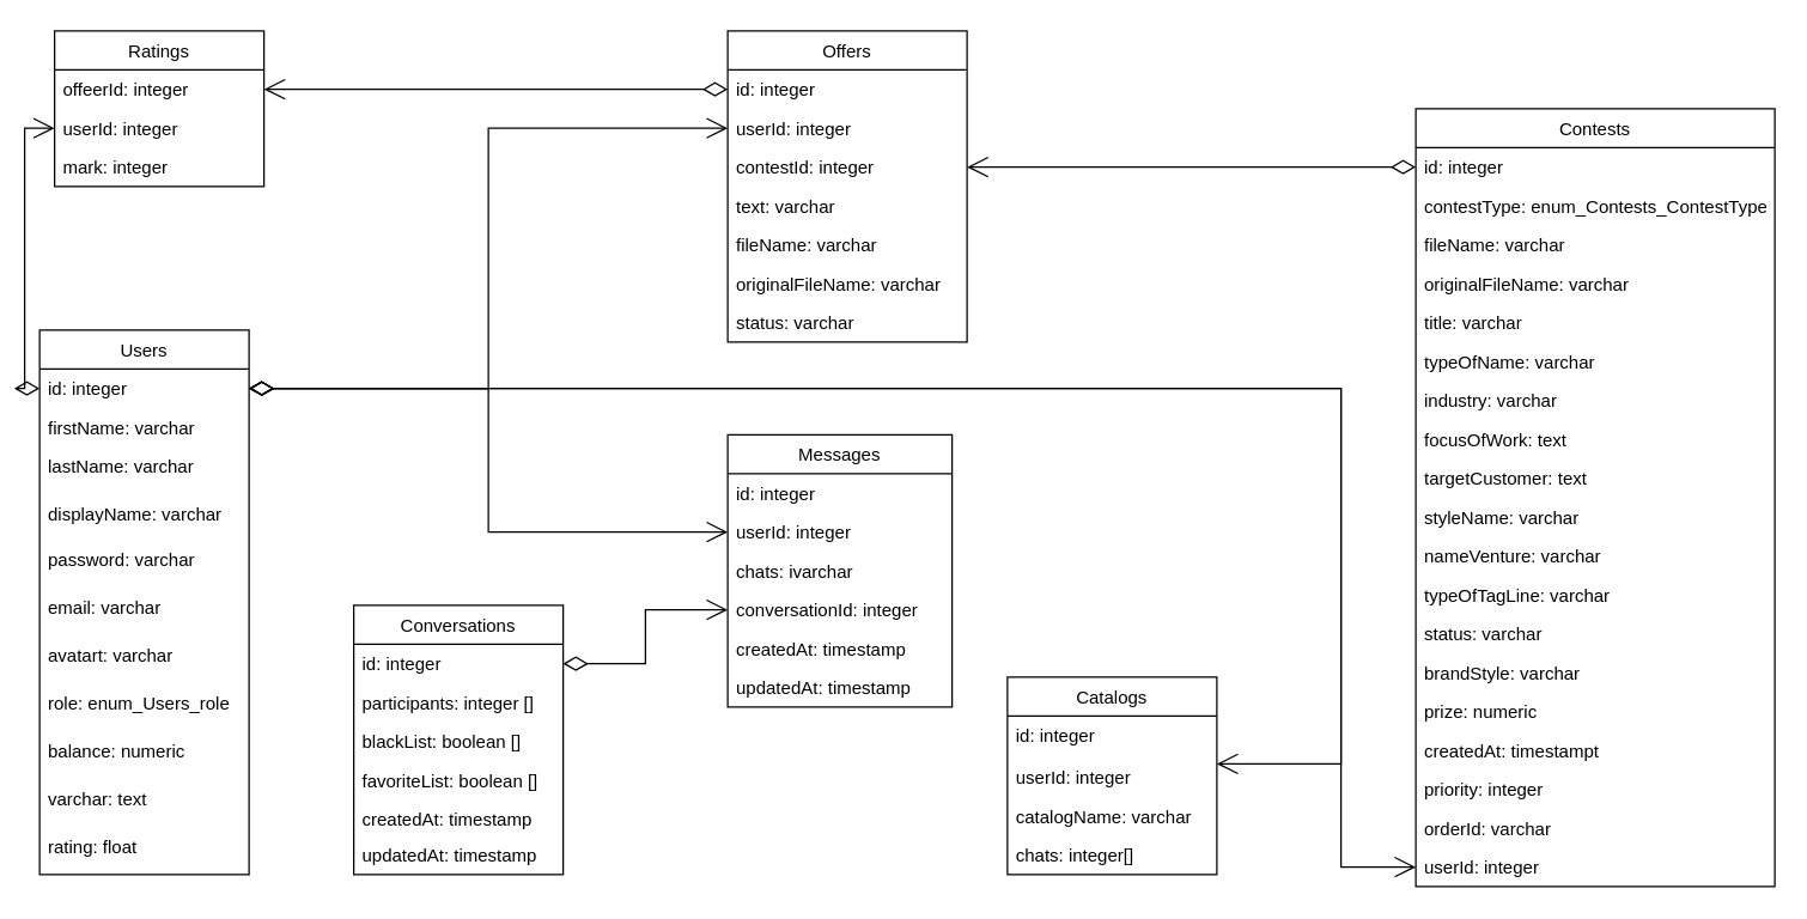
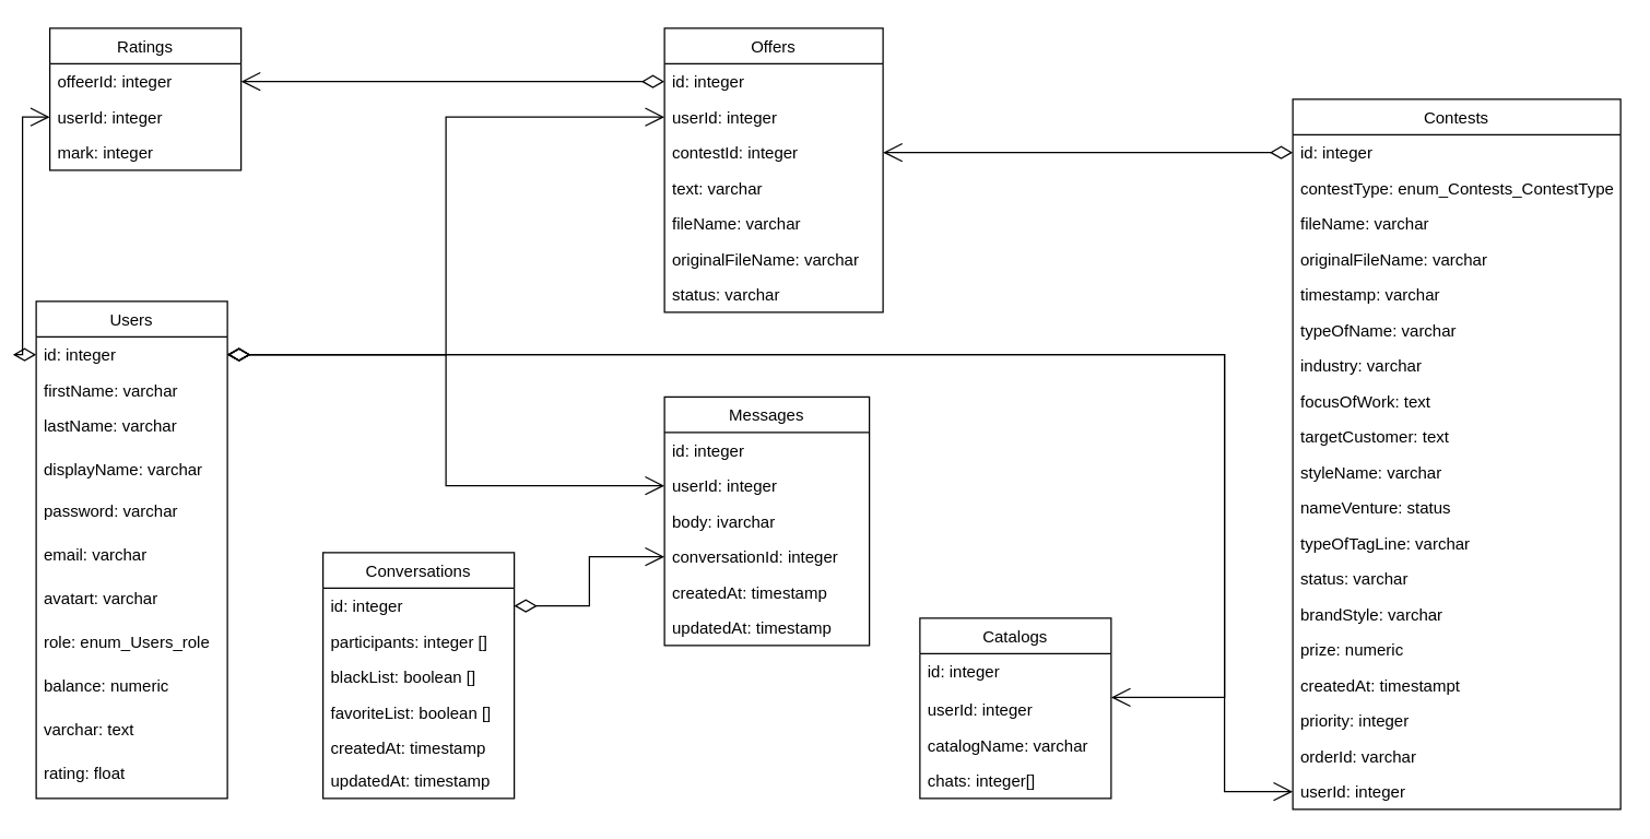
  <mxCell id="0" />
  <mxCell id="1" parent="0" />
  <mxCell id="2" value="Users" style="swimlane;fontStyle=0;childLayout=stackLayout;horizontal=1;startSize=26;fillColor=none;horizontalStack=0;resizeParent=1;resizeParentMax=0;resizeLast=0;collapsible=1;marginBottom=0;" parent="1" vertex="1"><mxGeometry x="20" y="220" width="140" height="364" as="geometry" /></mxCell>
  <mxCell id="3" value="id: integer" style="text;strokeColor=none;fillColor=none;align=left;verticalAlign=top;spacingLeft=4;spacingRight=4;overflow=hidden;rotatable=0;points=[[0,0.5],[1,0.5]];portConstraint=eastwest;" parent="2" vertex="1"><mxGeometry y="26" width="140" height="26" as="geometry" /></mxCell>
  <mxCell id="4" value="firstName: varchar" style="text;strokeColor=none;fillColor=none;align=left;verticalAlign=top;spacingLeft=4;spacingRight=4;overflow=hidden;rotatable=0;points=[[0,0.5],[1,0.5]];portConstraint=eastwest;" parent="2" vertex="1"><mxGeometry y="52" width="140" height="26" as="geometry" /></mxCell>
  <mxCell id="5" value="lastName: varchar" style="text;strokeColor=none;fillColor=none;align=left;verticalAlign=top;spacingLeft=4;spacingRight=4;overflow=hidden;rotatable=0;points=[[0,0.5],[1,0.5]];portConstraint=eastwest;" parent="2" vertex="1"><mxGeometry y="78" width="140" height="32" as="geometry" /></mxCell>
  <mxCell id="6" value="displayName: varchar" style="text;strokeColor=none;fillColor=none;align=left;verticalAlign=top;spacingLeft=4;spacingRight=4;overflow=hidden;rotatable=0;points=[[0,0.5],[1,0.5]];portConstraint=eastwest;" parent="2" vertex="1"><mxGeometry y="110" width="140" height="30" as="geometry" /></mxCell>
  <mxCell id="7" value="password: varchar" style="text;strokeColor=none;fillColor=none;align=left;verticalAlign=top;spacingLeft=4;spacingRight=4;overflow=hidden;rotatable=0;points=[[0,0.5],[1,0.5]];portConstraint=eastwest;" parent="2" vertex="1"><mxGeometry y="140" width="140" height="32" as="geometry" /></mxCell>
  <mxCell id="8" value="email: varchar" style="text;strokeColor=none;fillColor=none;align=left;verticalAlign=top;spacingLeft=4;spacingRight=4;overflow=hidden;rotatable=0;points=[[0,0.5],[1,0.5]];portConstraint=eastwest;" parent="2" vertex="1"><mxGeometry y="172" width="140" height="32" as="geometry" /></mxCell>
  <mxCell id="9" value="avatart: varchar" style="text;strokeColor=none;fillColor=none;align=left;verticalAlign=top;spacingLeft=4;spacingRight=4;overflow=hidden;rotatable=0;points=[[0,0.5],[1,0.5]];portConstraint=eastwest;" parent="2" vertex="1"><mxGeometry y="204" width="140" height="32" as="geometry" /></mxCell>
  <mxCell id="10" value="role: enum_Users_role" style="text;strokeColor=none;fillColor=none;align=left;verticalAlign=top;spacingLeft=4;spacingRight=4;overflow=hidden;rotatable=0;points=[[0,0.5],[1,0.5]];portConstraint=eastwest;" parent="2" vertex="1"><mxGeometry y="236" width="140" height="32" as="geometry" /></mxCell>
  <mxCell id="11" value="balance: numeric" style="text;strokeColor=none;fillColor=none;align=left;verticalAlign=top;spacingLeft=4;spacingRight=4;overflow=hidden;rotatable=0;points=[[0,0.5],[1,0.5]];portConstraint=eastwest;" parent="2" vertex="1"><mxGeometry y="268" width="140" height="32" as="geometry" /></mxCell>
  <mxCell id="12" value="varchar: text" style="text;strokeColor=none;fillColor=none;align=left;verticalAlign=top;spacingLeft=4;spacingRight=4;overflow=hidden;rotatable=0;points=[[0,0.5],[1,0.5]];portConstraint=eastwest;" parent="2" vertex="1"><mxGeometry y="300" width="140" height="32" as="geometry" /></mxCell>
  <mxCell id="13" value="rating: float" style="text;strokeColor=none;fillColor=none;align=left;verticalAlign=top;spacingLeft=4;spacingRight=4;overflow=hidden;rotatable=0;points=[[0,0.5],[1,0.5]];portConstraint=eastwest;" parent="2" vertex="1"><mxGeometry y="332" width="140" height="32" as="geometry" /></mxCell>
  <mxCell id="14" value="Contests" style="swimlane;fontStyle=0;childLayout=stackLayout;horizontal=1;startSize=26;fillColor=none;horizontalStack=0;resizeParent=1;resizeParentMax=0;resizeLast=0;collapsible=1;marginBottom=0;" parent="1" vertex="1"><mxGeometry x="940" y="72" width="240" height="520" as="geometry" /></mxCell>
  <mxCell id="15" value="id: integer" style="text;strokeColor=none;fillColor=none;align=left;verticalAlign=top;spacingLeft=4;spacingRight=4;overflow=hidden;rotatable=0;points=[[0,0.5],[1,0.5]];portConstraint=eastwest;" parent="14" vertex="1"><mxGeometry y="26" width="240" height="26" as="geometry" /></mxCell>
  <mxCell id="16" value="contestType: enum_Contests_ContestType" style="text;strokeColor=none;fillColor=none;align=left;verticalAlign=top;spacingLeft=4;spacingRight=4;overflow=hidden;rotatable=0;points=[[0,0.5],[1,0.5]];portConstraint=eastwest;" parent="14" vertex="1"><mxGeometry y="52" width="240" height="26" as="geometry" /></mxCell>
  <mxCell id="17" value="fileName: varchar" style="text;strokeColor=none;fillColor=none;align=left;verticalAlign=top;spacingLeft=4;spacingRight=4;overflow=hidden;rotatable=0;points=[[0,0.5],[1,0.5]];portConstraint=eastwest;" parent="14" vertex="1"><mxGeometry y="78" width="240" height="26" as="geometry" /></mxCell>
  <mxCell id="18" value="originalFileName: varchar" style="text;strokeColor=none;fillColor=none;align=left;verticalAlign=top;spacingLeft=4;spacingRight=4;overflow=hidden;rotatable=0;points=[[0,0.5],[1,0.5]];portConstraint=eastwest;" parent="14" vertex="1"><mxGeometry y="104" width="240" height="26" as="geometry" /></mxCell>
- <mxCell id="19" value="title: varchar" style="text;strokeColor=none;fillColor=none;align=left;verticalAlign=top;spacingLeft=4;spacingRight=4;overflow=hidden;rotatable=0;points=[[0,0.5],[1,0.5]];portConstraint=eastwest;" parent="14" vertex="1"><mxGeometry y="130" width="240" height="26" as="geometry" /></mxCell>
+ <mxCell id="19" value="timestamp: varchar" style="text;strokeColor=none;fillColor=none;align=left;verticalAlign=top;spacingLeft=4;spacingRight=4;overflow=hidden;rotatable=0;points=[[0,0.5],[1,0.5]];portConstraint=eastwest;" parent="14" vertex="1"><mxGeometry y="130" width="240" height="26" as="geometry" /></mxCell>
  <mxCell id="20" value="typeOfName: varchar" style="text;strokeColor=none;fillColor=none;align=left;verticalAlign=top;spacingLeft=4;spacingRight=4;overflow=hidden;rotatable=0;points=[[0,0.5],[1,0.5]];portConstraint=eastwest;" parent="14" vertex="1"><mxGeometry y="156" width="240" height="26" as="geometry" /></mxCell>
  <mxCell id="21" value="industry: varchar" style="text;strokeColor=none;fillColor=none;align=left;verticalAlign=top;spacingLeft=4;spacingRight=4;overflow=hidden;rotatable=0;points=[[0,0.5],[1,0.5]];portConstraint=eastwest;" parent="14" vertex="1"><mxGeometry y="182" width="240" height="26" as="geometry" /></mxCell>
  <mxCell id="22" value="focusOfWork: text" style="text;strokeColor=none;fillColor=none;align=left;verticalAlign=top;spacingLeft=4;spacingRight=4;overflow=hidden;rotatable=0;points=[[0,0.5],[1,0.5]];portConstraint=eastwest;" parent="14" vertex="1"><mxGeometry y="208" width="240" height="26" as="geometry" /></mxCell>
  <mxCell id="23" value="targetCustomer: text" style="text;strokeColor=none;fillColor=none;align=left;verticalAlign=top;spacingLeft=4;spacingRight=4;overflow=hidden;rotatable=0;points=[[0,0.5],[1,0.5]];portConstraint=eastwest;" parent="14" vertex="1"><mxGeometry y="234" width="240" height="26" as="geometry" /></mxCell>
  <mxCell id="24" value="styleName: varchar" style="text;strokeColor=none;fillColor=none;align=left;verticalAlign=top;spacingLeft=4;spacingRight=4;overflow=hidden;rotatable=0;points=[[0,0.5],[1,0.5]];portConstraint=eastwest;" parent="14" vertex="1"><mxGeometry y="260" width="240" height="26" as="geometry" /></mxCell>
- <mxCell id="25" value="nameVenture: varchar" style="text;strokeColor=none;fillColor=none;align=left;verticalAlign=top;spacingLeft=4;spacingRight=4;overflow=hidden;rotatable=0;points=[[0,0.5],[1,0.5]];portConstraint=eastwest;" parent="14" vertex="1"><mxGeometry y="286" width="240" height="26" as="geometry" /></mxCell>
+ <mxCell id="25" value="nameVenture: status" style="text;strokeColor=none;fillColor=none;align=left;verticalAlign=top;spacingLeft=4;spacingRight=4;overflow=hidden;rotatable=0;points=[[0,0.5],[1,0.5]];portConstraint=eastwest;" parent="14" vertex="1"><mxGeometry y="286" width="240" height="26" as="geometry" /></mxCell>
  <mxCell id="26" value="typeOfTagLine: varchar" style="text;strokeColor=none;fillColor=none;align=left;verticalAlign=top;spacingLeft=4;spacingRight=4;overflow=hidden;rotatable=0;points=[[0,0.5],[1,0.5]];portConstraint=eastwest;" parent="14" vertex="1"><mxGeometry y="312" width="240" height="26" as="geometry" /></mxCell>
  <mxCell id="27" value="status: varchar" style="text;strokeColor=none;fillColor=none;align=left;verticalAlign=top;spacingLeft=4;spacingRight=4;overflow=hidden;rotatable=0;points=[[0,0.5],[1,0.5]];portConstraint=eastwest;" parent="14" vertex="1"><mxGeometry y="338" width="240" height="26" as="geometry" /></mxCell>
  <mxCell id="28" value="brandStyle: varchar" style="text;strokeColor=none;fillColor=none;align=left;verticalAlign=top;spacingLeft=4;spacingRight=4;overflow=hidden;rotatable=0;points=[[0,0.5],[1,0.5]];portConstraint=eastwest;" parent="14" vertex="1"><mxGeometry y="364" width="240" height="26" as="geometry" /></mxCell>
  <mxCell id="29" value="prize: numeric" style="text;strokeColor=none;fillColor=none;align=left;verticalAlign=top;spacingLeft=4;spacingRight=4;overflow=hidden;rotatable=0;points=[[0,0.5],[1,0.5]];portConstraint=eastwest;" parent="14" vertex="1"><mxGeometry y="390" width="240" height="26" as="geometry" /></mxCell>
  <mxCell id="30" value="createdAt: timestampt" style="text;strokeColor=none;fillColor=none;align=left;verticalAlign=top;spacingLeft=4;spacingRight=4;overflow=hidden;rotatable=0;points=[[0,0.5],[1,0.5]];portConstraint=eastwest;" parent="14" vertex="1"><mxGeometry y="416" width="240" height="26" as="geometry" /></mxCell>
  <mxCell id="31" value="priority: integer" style="text;strokeColor=none;fillColor=none;align=left;verticalAlign=top;spacingLeft=4;spacingRight=4;overflow=hidden;rotatable=0;points=[[0,0.5],[1,0.5]];portConstraint=eastwest;" parent="14" vertex="1"><mxGeometry y="442" width="240" height="26" as="geometry" /></mxCell>
  <mxCell id="32" value="orderId: varchar" style="text;strokeColor=none;fillColor=none;align=left;verticalAlign=top;spacingLeft=4;spacingRight=4;overflow=hidden;rotatable=0;points=[[0,0.5],[1,0.5]];portConstraint=eastwest;" parent="14" vertex="1"><mxGeometry y="468" width="240" height="26" as="geometry" /></mxCell>
  <mxCell id="33" value="userId: integer" style="text;strokeColor=none;fillColor=none;align=left;verticalAlign=top;spacingLeft=4;spacingRight=4;overflow=hidden;rotatable=0;points=[[0,0.5],[1,0.5]];portConstraint=eastwest;" parent="14" vertex="1"><mxGeometry y="494" width="240" height="26" as="geometry" /></mxCell>
  <mxCell id="34" value="Ratings" style="swimlane;fontStyle=0;childLayout=stackLayout;horizontal=1;startSize=26;fillColor=none;horizontalStack=0;resizeParent=1;resizeParentMax=0;resizeLast=0;collapsible=1;marginBottom=0;" parent="1" vertex="1"><mxGeometry x="30" y="20" width="140" height="104" as="geometry" /></mxCell>
  <mxCell id="35" value="offeerId: integer" style="text;strokeColor=none;fillColor=none;align=left;verticalAlign=top;spacingLeft=4;spacingRight=4;overflow=hidden;rotatable=0;points=[[0,0.5],[1,0.5]];portConstraint=eastwest;" parent="34" vertex="1"><mxGeometry y="26" width="140" height="26" as="geometry" /></mxCell>
  <mxCell id="36" value="userId: integer" style="text;strokeColor=none;fillColor=none;align=left;verticalAlign=top;spacingLeft=4;spacingRight=4;overflow=hidden;rotatable=0;points=[[0,0.5],[1,0.5]];portConstraint=eastwest;" parent="34" vertex="1"><mxGeometry y="52" width="140" height="26" as="geometry" /></mxCell>
  <mxCell id="37" value="mark: integer" style="text;strokeColor=none;fillColor=none;align=left;verticalAlign=top;spacingLeft=4;spacingRight=4;overflow=hidden;rotatable=0;points=[[0,0.5],[1,0.5]];portConstraint=eastwest;" parent="34" vertex="1"><mxGeometry y="78" width="140" height="26" as="geometry" /></mxCell>
  <mxCell id="38" value="" style="endArrow=open;html=1;endSize=12;startArrow=diamondThin;startSize=14;startFill=0;edgeStyle=orthogonalEdgeStyle;rounded=0;exitX=0;exitY=0.5;exitDx=0;exitDy=0;" parent="1" source="3" target="36" edge="1"><mxGeometry relative="1" as="geometry"><mxPoint x="220" y="110" as="sourcePoint" /><mxPoint x="380" y="110" as="targetPoint" /></mxGeometry></mxCell>
  <mxCell id="39" value="Offers" style="swimlane;fontStyle=0;childLayout=stackLayout;horizontal=1;startSize=26;fillColor=none;horizontalStack=0;resizeParent=1;resizeParentMax=0;resizeLast=0;collapsible=1;marginBottom=0;" parent="1" vertex="1"><mxGeometry x="480" y="20" width="160" height="208" as="geometry" /></mxCell>
  <mxCell id="40" value="id: integer" style="text;strokeColor=none;fillColor=none;align=left;verticalAlign=top;spacingLeft=4;spacingRight=4;overflow=hidden;rotatable=0;points=[[0,0.5],[1,0.5]];portConstraint=eastwest;" parent="39" vertex="1"><mxGeometry y="26" width="160" height="26" as="geometry" /></mxCell>
  <mxCell id="41" value="userId: integer" style="text;strokeColor=none;fillColor=none;align=left;verticalAlign=top;spacingLeft=4;spacingRight=4;overflow=hidden;rotatable=0;points=[[0,0.5],[1,0.5]];portConstraint=eastwest;" parent="39" vertex="1"><mxGeometry y="52" width="160" height="26" as="geometry" /></mxCell>
  <mxCell id="42" value="contestId: integer" style="text;strokeColor=none;fillColor=none;align=left;verticalAlign=top;spacingLeft=4;spacingRight=4;overflow=hidden;rotatable=0;points=[[0,0.5],[1,0.5]];portConstraint=eastwest;" parent="39" vertex="1"><mxGeometry y="78" width="160" height="26" as="geometry" /></mxCell>
  <mxCell id="43" value="text: varchar" style="text;strokeColor=none;fillColor=none;align=left;verticalAlign=top;spacingLeft=4;spacingRight=4;overflow=hidden;rotatable=0;points=[[0,0.5],[1,0.5]];portConstraint=eastwest;" parent="39" vertex="1"><mxGeometry y="104" width="160" height="26" as="geometry" /></mxCell>
  <mxCell id="44" value="fileName: varchar" style="text;strokeColor=none;fillColor=none;align=left;verticalAlign=top;spacingLeft=4;spacingRight=4;overflow=hidden;rotatable=0;points=[[0,0.5],[1,0.5]];portConstraint=eastwest;" parent="39" vertex="1"><mxGeometry y="130" width="160" height="26" as="geometry" /></mxCell>
  <mxCell id="45" value="originalFileName: varchar" style="text;strokeColor=none;fillColor=none;align=left;verticalAlign=top;spacingLeft=4;spacingRight=4;overflow=hidden;rotatable=0;points=[[0,0.5],[1,0.5]];portConstraint=eastwest;" parent="39" vertex="1"><mxGeometry y="156" width="160" height="26" as="geometry" /></mxCell>
  <mxCell id="46" value="status: varchar" style="text;strokeColor=none;fillColor=none;align=left;verticalAlign=top;spacingLeft=4;spacingRight=4;overflow=hidden;rotatable=0;points=[[0,0.5],[1,0.5]];portConstraint=eastwest;" parent="39" vertex="1"><mxGeometry y="182" width="160" height="26" as="geometry" /></mxCell>
  <mxCell id="47" value="" style="endArrow=open;html=1;endSize=12;startArrow=diamondThin;startSize=14;startFill=0;edgeStyle=orthogonalEdgeStyle;rounded=0;" parent="1" source="3" target="41" edge="1"><mxGeometry relative="1" as="geometry"><mxPoint x="0" y="270" as="sourcePoint" /><mxPoint x="150" y="270" as="targetPoint" /></mxGeometry></mxCell>
  <mxCell id="48" value="" style="endArrow=open;html=1;endSize=12;startArrow=diamondThin;startSize=14;startFill=0;edgeStyle=orthogonalEdgeStyle;rounded=0;" parent="1" source="40" target="35" edge="1"><mxGeometry relative="1" as="geometry"><mxPoint x="10" y="330" as="sourcePoint" /><mxPoint x="170" y="330" as="targetPoint" /></mxGeometry></mxCell>
  <mxCell id="49" value="" style="endArrow=open;html=1;endSize=12;startArrow=diamondThin;startSize=14;startFill=0;edgeStyle=orthogonalEdgeStyle;rounded=0;" parent="1" source="15" target="42" edge="1"><mxGeometry relative="1" as="geometry"><mxPoint x="10" y="360" as="sourcePoint" /><mxPoint x="170" y="360" as="targetPoint" /></mxGeometry></mxCell>
  <mxCell id="50" value="" style="endArrow=open;html=1;endSize=12;startArrow=diamondThin;startSize=14;startFill=0;edgeStyle=orthogonalEdgeStyle;rounded=0;" parent="1" source="3" target="53" edge="1"><mxGeometry relative="1" as="geometry"><mxPoint x="200" y="350" as="sourcePoint" /><mxPoint x="360" y="350" as="targetPoint" /></mxGeometry></mxCell>
  <mxCell id="51" value="Messages" style="swimlane;fontStyle=0;childLayout=stackLayout;horizontal=1;startSize=26;fillColor=none;horizontalStack=0;resizeParent=1;resizeParentMax=0;resizeLast=0;collapsible=1;marginBottom=0;" parent="1" vertex="1"><mxGeometry x="480" y="290" width="150" height="182" as="geometry" /></mxCell>
  <mxCell id="52" value="id: integer" style="text;strokeColor=none;fillColor=none;align=left;verticalAlign=top;spacingLeft=4;spacingRight=4;overflow=hidden;rotatable=0;points=[[0,0.5],[1,0.5]];portConstraint=eastwest;" parent="51" vertex="1"><mxGeometry y="26" width="150" height="26" as="geometry" /></mxCell>
  <mxCell id="53" value="userId: integer" style="text;strokeColor=none;fillColor=none;align=left;verticalAlign=top;spacingLeft=4;spacingRight=4;overflow=hidden;rotatable=0;points=[[0,0.5],[1,0.5]];portConstraint=eastwest;" parent="51" vertex="1"><mxGeometry y="52" width="150" height="26" as="geometry" /></mxCell>
- <mxCell id="54" value="chats: ivarchar" style="text;strokeColor=none;fillColor=none;align=left;verticalAlign=top;spacingLeft=4;spacingRight=4;overflow=hidden;rotatable=0;points=[[0,0.5],[1,0.5]];portConstraint=eastwest;" parent="51" vertex="1"><mxGeometry y="78" width="150" height="26" as="geometry" /></mxCell>
+ <mxCell id="54" value="body: ivarchar" style="text;strokeColor=none;fillColor=none;align=left;verticalAlign=top;spacingLeft=4;spacingRight=4;overflow=hidden;rotatable=0;points=[[0,0.5],[1,0.5]];portConstraint=eastwest;" parent="51" vertex="1"><mxGeometry y="78" width="150" height="26" as="geometry" /></mxCell>
  <mxCell id="55" value="conversationId: integer" style="text;strokeColor=none;fillColor=none;align=left;verticalAlign=top;spacingLeft=4;spacingRight=4;overflow=hidden;rotatable=0;points=[[0,0.5],[1,0.5]];portConstraint=eastwest;" parent="51" vertex="1"><mxGeometry y="104" width="150" height="26" as="geometry" /></mxCell>
  <mxCell id="56" value="createdAt: timestamp&#10;" style="text;strokeColor=none;fillColor=none;align=left;verticalAlign=top;spacingLeft=4;spacingRight=4;overflow=hidden;rotatable=0;points=[[0,0.5],[1,0.5]];portConstraint=eastwest;" parent="51" vertex="1"><mxGeometry y="130" width="150" height="26" as="geometry" /></mxCell>
  <mxCell id="57" value="updatedAt: timestamp&#10;" style="text;strokeColor=none;fillColor=none;align=left;verticalAlign=top;spacingLeft=4;spacingRight=4;overflow=hidden;rotatable=0;points=[[0,0.5],[1,0.5]];portConstraint=eastwest;" parent="51" vertex="1"><mxGeometry y="156" width="150" height="26" as="geometry" /></mxCell>
  <mxCell id="58" value="Conversations" style="swimlane;fontStyle=0;childLayout=stackLayout;horizontal=1;startSize=26;fillColor=none;horizontalStack=0;resizeParent=1;resizeParentMax=0;resizeLast=0;collapsible=1;marginBottom=0;" parent="1" vertex="1"><mxGeometry x="230" y="404" width="140" height="180" as="geometry" /></mxCell>
  <mxCell id="59" value="id: integer" style="text;strokeColor=none;fillColor=none;align=left;verticalAlign=top;spacingLeft=4;spacingRight=4;overflow=hidden;rotatable=0;points=[[0,0.5],[1,0.5]];portConstraint=eastwest;" parent="58" vertex="1"><mxGeometry y="26" width="140" height="26" as="geometry" /></mxCell>
  <mxCell id="60" value="participants: integer []" style="text;strokeColor=none;fillColor=none;align=left;verticalAlign=top;spacingLeft=4;spacingRight=4;overflow=hidden;rotatable=0;points=[[0,0.5],[1,0.5]];portConstraint=eastwest;" parent="58" vertex="1"><mxGeometry y="52" width="140" height="26" as="geometry" /></mxCell>
  <mxCell id="61" value="blackList: boolean []" style="text;strokeColor=none;fillColor=none;align=left;verticalAlign=top;spacingLeft=4;spacingRight=4;overflow=hidden;rotatable=0;points=[[0,0.5],[1,0.5]];portConstraint=eastwest;" parent="58" vertex="1"><mxGeometry y="78" width="140" height="26" as="geometry" /></mxCell>
  <mxCell id="62" value="favoriteList: boolean []" style="text;strokeColor=none;fillColor=none;align=left;verticalAlign=top;spacingLeft=4;spacingRight=4;overflow=hidden;rotatable=0;points=[[0,0.5],[1,0.5]];portConstraint=eastwest;" parent="58" vertex="1"><mxGeometry y="104" width="140" height="26" as="geometry" /></mxCell>
  <mxCell id="63" value="createdAt: timestamp&#10;" style="text;strokeColor=none;fillColor=none;align=left;verticalAlign=top;spacingLeft=4;spacingRight=4;overflow=hidden;rotatable=0;points=[[0,0.5],[1,0.5]];portConstraint=eastwest;" parent="58" vertex="1"><mxGeometry y="130" width="140" height="24" as="geometry" /></mxCell>
  <mxCell id="64" value="updatedAt: timestamp&#10;" style="text;strokeColor=none;fillColor=none;align=left;verticalAlign=top;spacingLeft=4;spacingRight=4;overflow=hidden;rotatable=0;points=[[0,0.5],[1,0.5]];portConstraint=eastwest;" parent="58" vertex="1"><mxGeometry y="154" width="140" height="26" as="geometry" /></mxCell>
  <mxCell id="65" value="" style="endArrow=open;html=1;endSize=12;startArrow=diamondThin;startSize=14;startFill=0;edgeStyle=orthogonalEdgeStyle;rounded=0;" parent="1" source="59" target="55" edge="1"><mxGeometry relative="1" as="geometry"><mxPoint x="510" y="640" as="sourcePoint" /><mxPoint x="670" y="640" as="targetPoint" /></mxGeometry></mxCell>
  <mxCell id="66" value="Catalogs" style="swimlane;fontStyle=0;childLayout=stackLayout;horizontal=1;startSize=26;fillColor=none;horizontalStack=0;resizeParent=1;resizeParentMax=0;resizeLast=0;collapsible=1;marginBottom=0;" parent="1" vertex="1"><mxGeometry x="667" y="452" width="140" height="132" as="geometry" /></mxCell>
  <mxCell id="67" value="id: integer" style="text;strokeColor=none;fillColor=none;align=left;verticalAlign=top;spacingLeft=4;spacingRight=4;overflow=hidden;rotatable=0;points=[[0,0.5],[1,0.5]];portConstraint=eastwest;" parent="66" vertex="1"><mxGeometry y="26" width="140" height="28" as="geometry" /></mxCell>
  <mxCell id="68" value="userId: integer" style="text;strokeColor=none;fillColor=none;align=left;verticalAlign=top;spacingLeft=4;spacingRight=4;overflow=hidden;rotatable=0;points=[[0,0.5],[1,0.5]];portConstraint=eastwest;" parent="66" vertex="1"><mxGeometry y="54" width="140" height="26" as="geometry" /></mxCell>
  <mxCell id="69" value="catalogName: varchar" style="text;strokeColor=none;fillColor=none;align=left;verticalAlign=top;spacingLeft=4;spacingRight=4;overflow=hidden;rotatable=0;points=[[0,0.5],[1,0.5]];portConstraint=eastwest;" parent="66" vertex="1"><mxGeometry y="80" width="140" height="26" as="geometry" /></mxCell>
  <mxCell id="70" value="chats: integer[]" style="text;strokeColor=none;fillColor=none;align=left;verticalAlign=top;spacingLeft=4;spacingRight=4;overflow=hidden;rotatable=0;points=[[0,0.5],[1,0.5]];portConstraint=eastwest;" vertex="1" parent="66"><mxGeometry y="106" width="140" height="26" as="geometry" /></mxCell>
  <mxCell id="71" value="" style="endArrow=open;html=1;endSize=12;startArrow=diamondThin;startSize=14;startFill=0;edgeStyle=orthogonalEdgeStyle;rounded=0;" parent="1" source="3" target="33" edge="1"><mxGeometry relative="1" as="geometry"><mxPoint x="100" y="660" as="sourcePoint" /><mxPoint x="250" y="650" as="targetPoint" /><Array as="points"><mxPoint x="890" y="259" /><mxPoint x="890" y="579" /></Array></mxGeometry></mxCell>
  <mxCell id="72" value="" style="endArrow=open;html=1;endSize=12;startArrow=diamondThin;startSize=14;startFill=0;edgeStyle=orthogonalEdgeStyle;rounded=0;" parent="1" source="3" target="68" edge="1"><mxGeometry relative="1" as="geometry"><mxPoint x="190" y="331.5" as="sourcePoint" /><mxPoint x="350" y="331.5" as="targetPoint" /><Array as="points"><mxPoint x="890" y="259" /><mxPoint x="890" y="510" /></Array></mxGeometry></mxCell>
